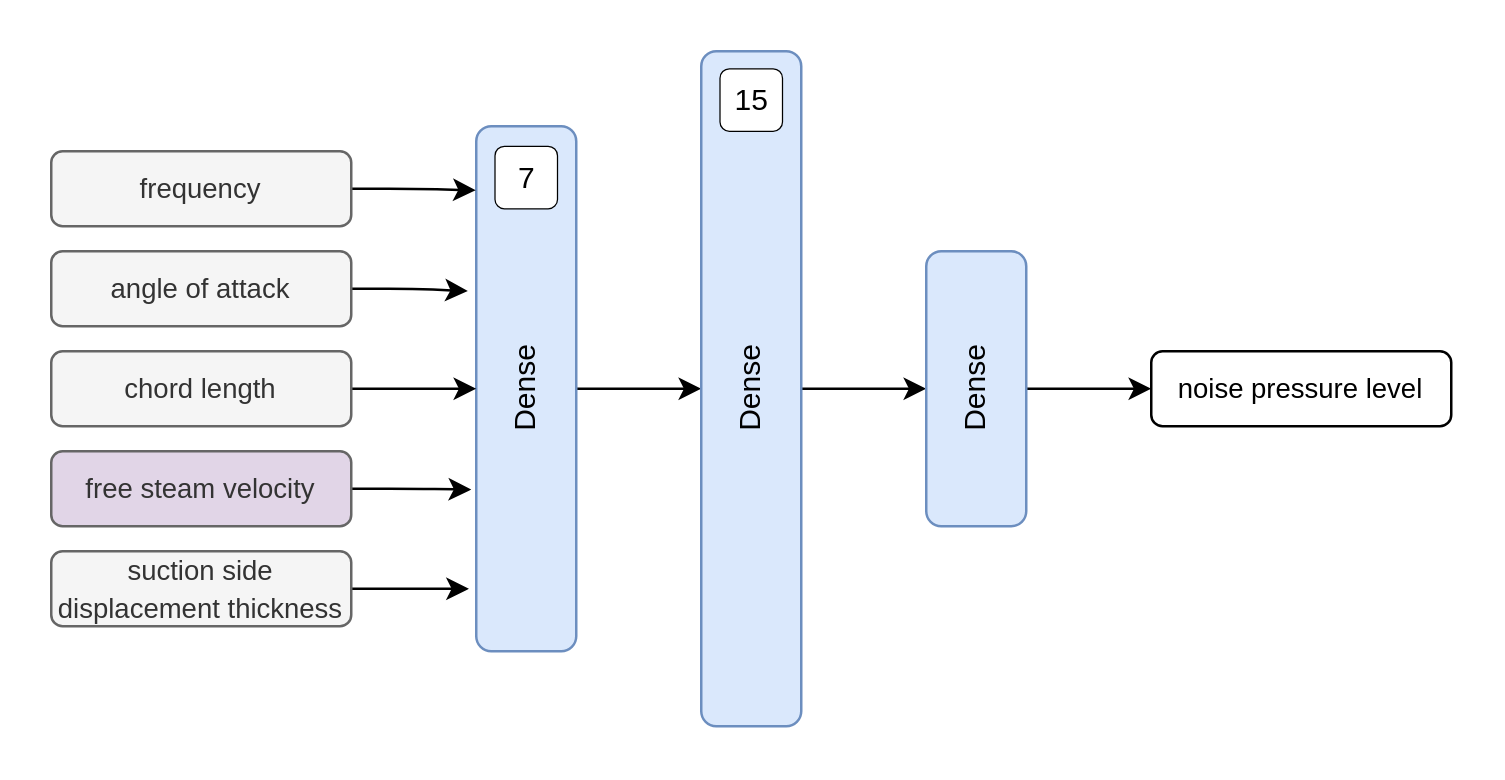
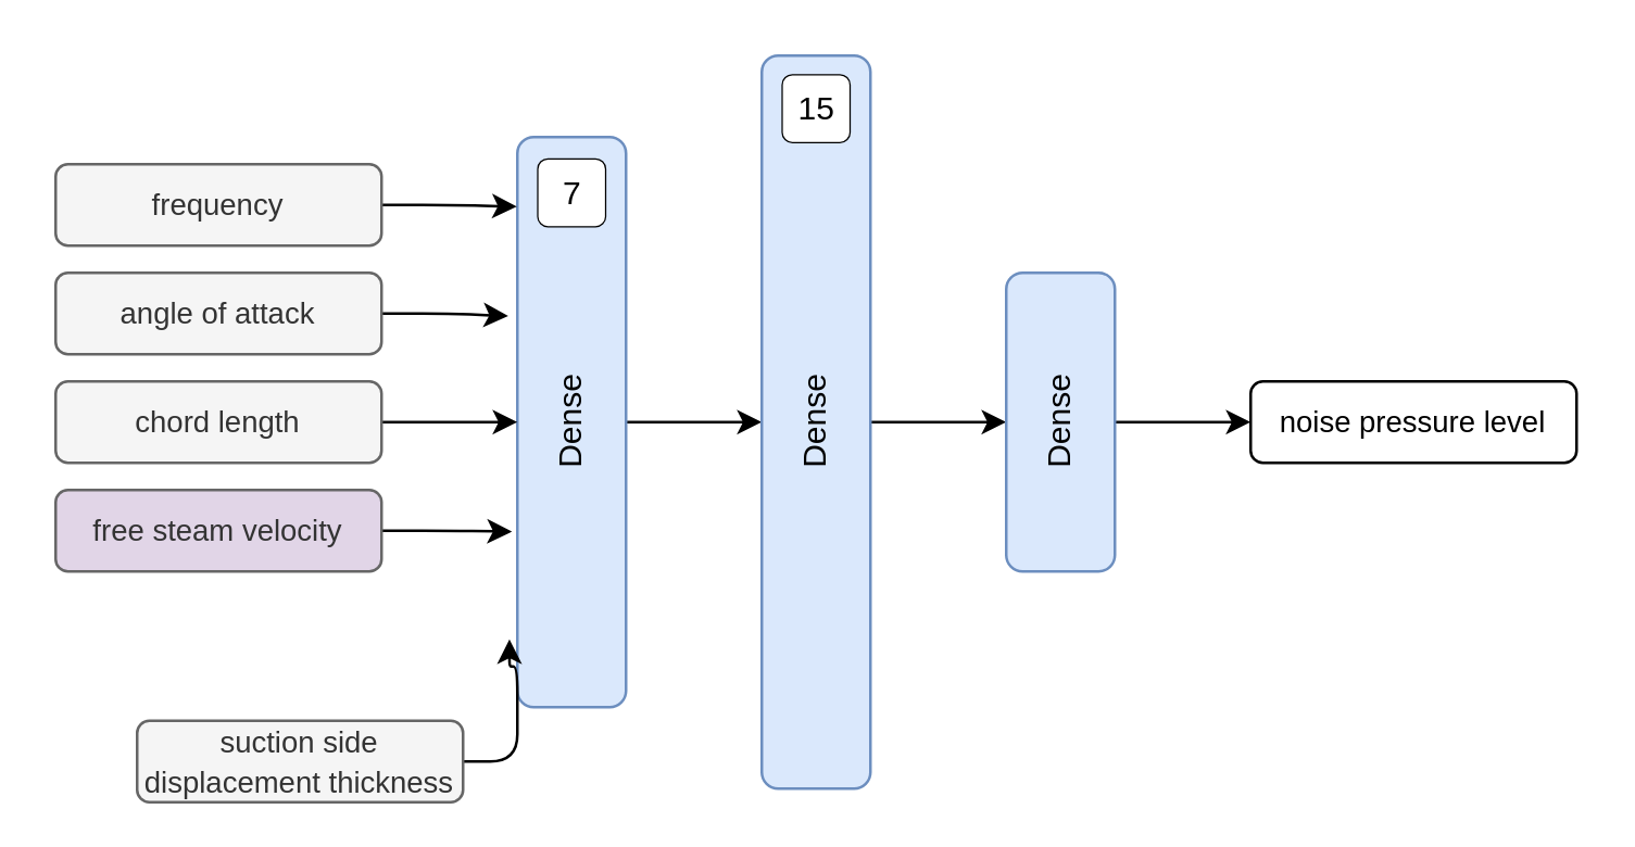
  <mxCell id="0" />
  <mxCell id="1" parent="0" />
  <mxCell id="2" style="edgeStyle=orthogonalEdgeStyle;rounded=1;orthogonalLoop=1;jettySize=auto;html=1;exitX=1;exitY=0.5;exitDx=0;exitDy=0;entryX=0;entryY=0.5;entryDx=0;entryDy=0;" edge="1" parent="1" source="3" target="16"><mxGeometry relative="1" as="geometry" /></mxCell>
  <mxCell id="3" value="Dense" style="rounded=1;whiteSpace=wrap;html=1;horizontal=0;fillColor=#dae8fc;strokeColor=#6c8ebf;" vertex="1" parent="1"><mxGeometry x="190" y="50" width="40" height="210" as="geometry" /></mxCell>
  <mxCell id="4" style="edgeStyle=orthogonalEdgeStyle;rounded=1;orthogonalLoop=1;jettySize=auto;html=1;exitX=1;exitY=0.5;exitDx=0;exitDy=0;entryX=-0.005;entryY=0.122;entryDx=0;entryDy=0;entryPerimeter=0;" edge="1" parent="1" source="5" target="3"><mxGeometry relative="1" as="geometry" /></mxCell>
  <mxCell id="5" value="&lt;font style=&quot;font-size: 11px;&quot;&gt;frequency&lt;/font&gt;" style="rounded=1;whiteSpace=wrap;html=1;fillColor=#f5f5f5;fontColor=#333333;strokeColor=#666666;" vertex="1" parent="1"><mxGeometry x="20" y="60" width="120" height="30" as="geometry" /></mxCell>
  <mxCell id="6" style="edgeStyle=orthogonalEdgeStyle;rounded=1;orthogonalLoop=1;jettySize=auto;html=1;exitX=0.75;exitY=1;exitDx=0;exitDy=0;" edge="1" parent="1" source="8"><mxGeometry relative="1" as="geometry"><mxPoint x="110" y="100.333" as="targetPoint" /></mxGeometry></mxCell>
  <mxCell id="7" style="edgeStyle=orthogonalEdgeStyle;rounded=1;orthogonalLoop=1;jettySize=auto;html=1;exitX=1;exitY=0.5;exitDx=0;exitDy=0;entryX=-0.084;entryY=0.314;entryDx=0;entryDy=0;entryPerimeter=0;" edge="1" parent="1" source="8" target="3"><mxGeometry relative="1" as="geometry" /></mxCell>
  <mxCell id="8" value="&lt;font style=&quot;font-size: 11px;&quot;&gt;angle of attack&lt;/font&gt;" style="rounded=1;whiteSpace=wrap;html=1;fillColor=#f5f5f5;fontColor=#333333;strokeColor=#666666;" vertex="1" parent="1"><mxGeometry x="20" y="100" width="120" height="30" as="geometry" /></mxCell>
  <mxCell id="9" style="edgeStyle=orthogonalEdgeStyle;rounded=1;orthogonalLoop=1;jettySize=auto;html=1;exitX=1;exitY=0.5;exitDx=0;exitDy=0;entryX=0;entryY=0.5;entryDx=0;entryDy=0;" edge="1" parent="1" source="10" target="3"><mxGeometry relative="1" as="geometry" /></mxCell>
  <mxCell id="10" value="&lt;font style=&quot;font-size: 11px;&quot;&gt;chord length&lt;/font&gt;" style="rounded=1;whiteSpace=wrap;html=1;fillColor=#f5f5f5;fontColor=#333333;strokeColor=#666666;" vertex="1" parent="1"><mxGeometry x="20" y="140" width="120" height="30" as="geometry" /></mxCell>
  <mxCell id="11" style="edgeStyle=orthogonalEdgeStyle;rounded=1;orthogonalLoop=1;jettySize=auto;html=1;exitX=1;exitY=0.5;exitDx=0;exitDy=0;entryX=-0.05;entryY=0.692;entryDx=0;entryDy=0;entryPerimeter=0;" edge="1" parent="1" source="12" target="3"><mxGeometry relative="1" as="geometry" /></mxCell>
  <mxCell id="12" value="&lt;font style=&quot;font-size: 11px;&quot;&gt;free steam velocity&lt;/font&gt;" style="rounded=1;whiteSpace=wrap;html=1;fontSize=12;fillColor=#e1d5e7;fontColor=#333333;strokeColor=#666666;" vertex="1" parent="1"><mxGeometry x="20" y="180" width="120" height="30" as="geometry" /></mxCell>
  <mxCell id="13" style="edgeStyle=orthogonalEdgeStyle;rounded=1;orthogonalLoop=1;jettySize=auto;html=1;exitX=1;exitY=0.5;exitDx=0;exitDy=0;entryX=-0.073;entryY=0.881;entryDx=0;entryDy=0;entryPerimeter=0;" edge="1" parent="1" source="14" target="3"><mxGeometry relative="1" as="geometry" /></mxCell>
- <mxCell id="14" value="&lt;font style=&quot;font-size: 11px;&quot;&gt;suction side displacement thickness&lt;/font&gt;" style="rounded=1;whiteSpace=wrap;html=1;fillColor=#f5f5f5;fontColor=#333333;strokeColor=#666666;" vertex="1" parent="1"><mxGeometry x="20" y="220" width="120" height="30" as="geometry" /></mxCell>
+ <mxCell id="14" value="&lt;font style=&quot;font-size: 11px;&quot;&gt;suction side displacement thickness&lt;/font&gt;" style="rounded=1;whiteSpace=wrap;html=1;fillColor=#f5f5f5;fontColor=#333333;strokeColor=#666666;" vertex="1" parent="1"><mxGeometry x="50" y="265" width="120" height="30" as="geometry" /></mxCell>
  <mxCell id="15" style="edgeStyle=orthogonalEdgeStyle;rounded=1;orthogonalLoop=1;jettySize=auto;html=1;exitX=1;exitY=0.5;exitDx=0;exitDy=0;entryX=0;entryY=0.5;entryDx=0;entryDy=0;" edge="1" parent="1" source="16" target="18"><mxGeometry relative="1" as="geometry" /></mxCell>
  <mxCell id="16" value="Dense" style="rounded=1;whiteSpace=wrap;html=1;horizontal=0;fillColor=#dae8fc;strokeColor=#6c8ebf;" vertex="1" parent="1"><mxGeometry x="280" y="20" width="40" height="270" as="geometry" /></mxCell>
  <mxCell id="17" style="edgeStyle=orthogonalEdgeStyle;rounded=1;orthogonalLoop=1;jettySize=auto;html=1;exitX=1;exitY=0.5;exitDx=0;exitDy=0;entryX=0;entryY=0.5;entryDx=0;entryDy=0;" edge="1" parent="1" source="18" target="21"><mxGeometry relative="1" as="geometry" /></mxCell>
  <mxCell id="18" value="Dense" style="rounded=1;whiteSpace=wrap;html=1;horizontal=0;fillColor=#dae8fc;strokeColor=#6c8ebf;" vertex="1" parent="1"><mxGeometry x="370" y="100" width="40" height="110" as="geometry" /></mxCell>
  <mxCell id="19" value="7" style="rounded=1;whiteSpace=wrap;html=1;strokeWidth=0.5;" vertex="1" parent="1"><mxGeometry x="197.5" y="58" width="25" height="25" as="geometry" /></mxCell>
  <mxCell id="20" value="15" style="rounded=1;whiteSpace=wrap;html=1;strokeWidth=0.5;" vertex="1" parent="1"><mxGeometry x="287.5" y="27" width="25" height="25" as="geometry" /></mxCell>
  <mxCell id="21" value="&lt;font style=&quot;font-size: 11px;&quot;&gt;noise pressure level&lt;/font&gt;" style="rounded=1;whiteSpace=wrap;html=1;" vertex="1" parent="1"><mxGeometry x="460" y="140" width="120" height="30" as="geometry" /></mxCell>
